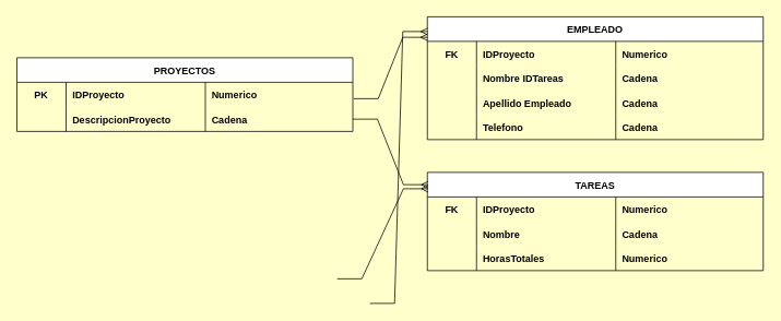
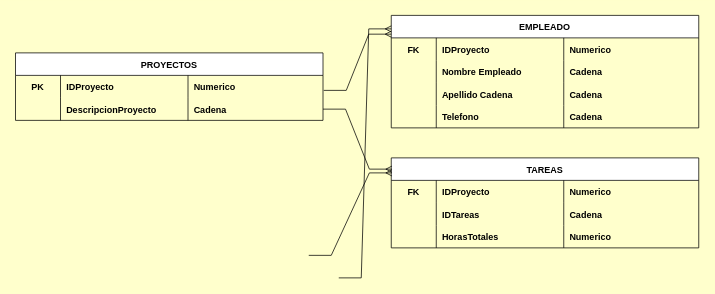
  <mxCell id="0" />
  <mxCell id="1" parent="0" />
  <mxCell id="2" value="PROYECTOS" style="shape=table;startSize=30;container=1;collapsible=1;childLayout=tableLayout;fixedRows=1;rowLines=0;fontStyle=1;align=center;resizeLast=1;" parent="1" vertex="1"><mxGeometry x="20" y="70" width="410" height="90" as="geometry" /></mxCell>
  <mxCell id="3" value="" style="shape=tableRow;horizontal=0;startSize=0;swimlaneHead=0;swimlaneBody=0;fillColor=none;collapsible=0;dropTarget=0;points=[[0,0.5],[1,0.5]];portConstraint=eastwest;top=0;left=0;right=0;bottom=0;" parent="2" vertex="1"><mxGeometry y="30" width="410" height="30" as="geometry" /></mxCell>
  <mxCell id="4" value="PK" style="shape=partialRectangle;connectable=0;fillColor=none;top=0;left=0;bottom=0;right=0;fontStyle=1;overflow=hidden;" parent="3" vertex="1"><mxGeometry width="60" height="30" as="geometry"><mxRectangle width="60" height="30" as="alternateBounds" /></mxGeometry></mxCell>
  <mxCell id="5" value="IDProyecto" style="shape=partialRectangle;connectable=0;fillColor=none;top=0;left=0;bottom=0;right=0;align=left;spacingLeft=6;fontStyle=1;overflow=hidden;strokeColor=none;" parent="3" vertex="1"><mxGeometry x="60" width="170" height="30" as="geometry"><mxRectangle width="170" height="30" as="alternateBounds" /></mxGeometry></mxCell>
  <mxCell id="6" value="Numerico" style="shape=partialRectangle;connectable=0;fillColor=none;top=0;left=0;bottom=0;right=0;align=left;spacingLeft=6;fontStyle=1;overflow=hidden;" parent="3" vertex="1"><mxGeometry x="230" width="180" height="30" as="geometry"><mxRectangle width="180" height="30" as="alternateBounds" /></mxGeometry></mxCell>
  <mxCell id="7" style="shape=tableRow;horizontal=0;startSize=0;swimlaneHead=0;swimlaneBody=0;fillColor=none;collapsible=0;dropTarget=0;points=[[0,0.5],[1,0.5]];portConstraint=eastwest;top=0;left=0;right=0;bottom=0;" parent="2" vertex="1"><mxGeometry y="60" width="410" height="30" as="geometry" /></mxCell>
  <mxCell id="8" style="shape=partialRectangle;connectable=0;fillColor=none;top=0;left=0;bottom=0;right=0;fontStyle=1;overflow=hidden;" parent="7" vertex="1"><mxGeometry width="60" height="30" as="geometry"><mxRectangle width="60" height="30" as="alternateBounds" /></mxGeometry></mxCell>
  <mxCell id="9" value="DescripcionProyecto" style="shape=partialRectangle;connectable=0;fillColor=none;top=0;left=0;bottom=0;right=0;align=left;spacingLeft=6;fontStyle=1;overflow=hidden;" parent="7" vertex="1"><mxGeometry x="60" width="170" height="30" as="geometry"><mxRectangle width="170" height="30" as="alternateBounds" /></mxGeometry></mxCell>
  <mxCell id="10" value="Cadena" style="shape=partialRectangle;connectable=0;fillColor=none;top=0;left=0;bottom=0;right=0;align=left;spacingLeft=6;fontStyle=1;overflow=hidden;" parent="7" vertex="1"><mxGeometry x="230" width="180" height="30" as="geometry"><mxRectangle width="180" height="30" as="alternateBounds" /></mxGeometry></mxCell>
  <mxCell id="11" value="EMPLEADO" style="shape=table;startSize=30;container=1;collapsible=1;childLayout=tableLayout;fixedRows=1;rowLines=0;fontStyle=1;align=center;resizeLast=1;" parent="1" vertex="1"><mxGeometry x="521" y="20" width="410" height="150" as="geometry" /></mxCell>
  <mxCell id="12" value="" style="shape=tableRow;horizontal=0;startSize=0;swimlaneHead=0;swimlaneBody=0;fillColor=none;collapsible=0;dropTarget=0;points=[[0,0.5],[1,0.5]];portConstraint=eastwest;top=0;left=0;right=0;bottom=0;" parent="11" vertex="1"><mxGeometry y="30" width="410" height="30" as="geometry" /></mxCell>
  <mxCell id="13" value="FK" style="shape=partialRectangle;connectable=0;fillColor=none;top=0;left=0;bottom=0;right=0;fontStyle=1;overflow=hidden;" parent="12" vertex="1"><mxGeometry width="60" height="30" as="geometry"><mxRectangle width="60" height="30" as="alternateBounds" /></mxGeometry></mxCell>
  <mxCell id="14" value="IDProyecto" style="shape=partialRectangle;connectable=0;fillColor=none;top=0;left=0;bottom=0;right=0;align=left;spacingLeft=6;fontStyle=1;overflow=hidden;strokeColor=none;" parent="12" vertex="1"><mxGeometry x="60" width="170" height="30" as="geometry"><mxRectangle width="170" height="30" as="alternateBounds" /></mxGeometry></mxCell>
  <mxCell id="15" value="Numerico" style="shape=partialRectangle;connectable=0;fillColor=none;top=0;left=0;bottom=0;right=0;align=left;spacingLeft=6;fontStyle=1;overflow=hidden;" parent="12" vertex="1"><mxGeometry x="230" width="180" height="30" as="geometry"><mxRectangle width="180" height="30" as="alternateBounds" /></mxGeometry></mxCell>
  <mxCell id="16" style="shape=tableRow;horizontal=0;startSize=0;swimlaneHead=0;swimlaneBody=0;fillColor=none;collapsible=0;dropTarget=0;points=[[0,0.5],[1,0.5]];portConstraint=eastwest;top=0;left=0;right=0;bottom=0;" parent="11" vertex="1"><mxGeometry y="60" width="410" height="30" as="geometry" /></mxCell>
  <mxCell id="17" style="shape=partialRectangle;connectable=0;fillColor=none;top=0;left=0;bottom=0;right=0;fontStyle=1;overflow=hidden;" parent="16" vertex="1"><mxGeometry width="60" height="30" as="geometry"><mxRectangle width="60" height="30" as="alternateBounds" /></mxGeometry></mxCell>
- <mxCell id="18" value="Nombre IDTareas" style="shape=partialRectangle;connectable=0;fillColor=none;top=0;left=0;bottom=0;right=0;align=left;spacingLeft=6;fontStyle=1;overflow=hidden;" parent="16" vertex="1"><mxGeometry x="60" width="170" height="30" as="geometry"><mxRectangle width="170" height="30" as="alternateBounds" /></mxGeometry></mxCell>
+ <mxCell id="18" value="Nombre Empleado" style="shape=partialRectangle;connectable=0;fillColor=none;top=0;left=0;bottom=0;right=0;align=left;spacingLeft=6;fontStyle=1;overflow=hidden;" parent="16" vertex="1"><mxGeometry x="60" width="170" height="30" as="geometry"><mxRectangle width="170" height="30" as="alternateBounds" /></mxGeometry></mxCell>
  <mxCell id="19" value="Cadena" style="shape=partialRectangle;connectable=0;fillColor=none;top=0;left=0;bottom=0;right=0;align=left;spacingLeft=6;fontStyle=1;overflow=hidden;" parent="16" vertex="1"><mxGeometry x="230" width="180" height="30" as="geometry"><mxRectangle width="180" height="30" as="alternateBounds" /></mxGeometry></mxCell>
  <mxCell id="20" style="shape=tableRow;horizontal=0;startSize=0;swimlaneHead=0;swimlaneBody=0;fillColor=none;collapsible=0;dropTarget=0;points=[[0,0.5],[1,0.5]];portConstraint=eastwest;top=0;left=0;right=0;bottom=0;" parent="11" vertex="1"><mxGeometry y="90" width="410" height="30" as="geometry" /></mxCell>
  <mxCell id="21" style="shape=partialRectangle;connectable=0;fillColor=none;top=0;left=0;bottom=0;right=0;fontStyle=1;overflow=hidden;" parent="20" vertex="1"><mxGeometry width="60" height="30" as="geometry"><mxRectangle width="60" height="30" as="alternateBounds" /></mxGeometry></mxCell>
- <mxCell id="22" value="Apellido Empleado" style="shape=partialRectangle;connectable=0;fillColor=none;top=0;left=0;bottom=0;right=0;align=left;spacingLeft=6;fontStyle=1;overflow=hidden;strokeColor=none;" parent="20" vertex="1"><mxGeometry x="60" width="170" height="30" as="geometry"><mxRectangle width="170" height="30" as="alternateBounds" /></mxGeometry></mxCell>
+ <mxCell id="22" value="Apellido Cadena" style="shape=partialRectangle;connectable=0;fillColor=none;top=0;left=0;bottom=0;right=0;align=left;spacingLeft=6;fontStyle=1;overflow=hidden;strokeColor=none;" parent="20" vertex="1"><mxGeometry x="60" width="170" height="30" as="geometry"><mxRectangle width="170" height="30" as="alternateBounds" /></mxGeometry></mxCell>
  <mxCell id="23" value="Cadena" style="shape=partialRectangle;connectable=0;fillColor=none;top=0;left=0;bottom=0;right=0;align=left;spacingLeft=6;fontStyle=1;overflow=hidden;" parent="20" vertex="1"><mxGeometry x="230" width="180" height="30" as="geometry"><mxRectangle width="180" height="30" as="alternateBounds" /></mxGeometry></mxCell>
  <mxCell id="24" style="shape=tableRow;horizontal=0;startSize=0;swimlaneHead=0;swimlaneBody=0;fillColor=none;collapsible=0;dropTarget=0;points=[[0,0.5],[1,0.5]];portConstraint=eastwest;top=0;left=0;right=0;bottom=0;" vertex="1" parent="11"><mxGeometry y="120" width="410" height="30" as="geometry" /></mxCell>
  <mxCell id="25" style="shape=partialRectangle;connectable=0;fillColor=none;top=0;left=0;bottom=0;right=0;fontStyle=1;overflow=hidden;" vertex="1" parent="24"><mxGeometry width="60" height="30" as="geometry"><mxRectangle width="60" height="30" as="alternateBounds" /></mxGeometry></mxCell>
  <mxCell id="26" value="Telefono" style="shape=partialRectangle;connectable=0;fillColor=none;top=0;left=0;bottom=0;right=0;align=left;spacingLeft=6;fontStyle=1;overflow=hidden;strokeColor=none;" vertex="1" parent="24"><mxGeometry x="60" width="170" height="30" as="geometry"><mxRectangle width="170" height="30" as="alternateBounds" /></mxGeometry></mxCell>
  <mxCell id="27" value="Cadena" style="shape=partialRectangle;connectable=0;fillColor=none;top=0;left=0;bottom=0;right=0;align=left;spacingLeft=6;fontStyle=1;overflow=hidden;" vertex="1" parent="24"><mxGeometry x="230" width="180" height="30" as="geometry"><mxRectangle width="180" height="30" as="alternateBounds" /></mxGeometry></mxCell>
  <mxCell id="28" value="" style="edgeStyle=entityRelationEdgeStyle;fontSize=12;html=1;endArrow=ERmany;rounded=0;exitX=0.995;exitY=-0.1;exitDx=0;exitDy=0;exitPerimeter=0;entryX=0;entryY=0.12;entryDx=0;entryDy=0;entryPerimeter=0;" edge="1" parent="1" target="11"><mxGeometry width="100" height="100" relative="1" as="geometry"><mxPoint x="451" y="370" as="sourcePoint" /><mxPoint x="11" y="450" as="targetPoint" /></mxGeometry></mxCell>
  <mxCell id="29" value="TAREAS" style="shape=table;startSize=30;container=1;collapsible=1;childLayout=tableLayout;fixedRows=1;rowLines=0;fontStyle=1;align=center;resizeLast=1;" vertex="1" parent="1"><mxGeometry x="521" y="210" width="410" height="120" as="geometry" /></mxCell>
  <mxCell id="30" value="" style="shape=tableRow;horizontal=0;startSize=0;swimlaneHead=0;swimlaneBody=0;fillColor=none;collapsible=0;dropTarget=0;points=[[0,0.5],[1,0.5]];portConstraint=eastwest;top=0;left=0;right=0;bottom=0;" vertex="1" parent="29"><mxGeometry y="30" width="410" height="30" as="geometry" /></mxCell>
  <mxCell id="31" value="FK" style="shape=partialRectangle;connectable=0;fillColor=none;top=0;left=0;bottom=0;right=0;fontStyle=1;overflow=hidden;" vertex="1" parent="30"><mxGeometry width="60" height="30" as="geometry"><mxRectangle width="60" height="30" as="alternateBounds" /></mxGeometry></mxCell>
  <mxCell id="32" value="IDProyecto" style="shape=partialRectangle;connectable=0;fillColor=none;top=0;left=0;bottom=0;right=0;align=left;spacingLeft=6;fontStyle=1;overflow=hidden;strokeColor=none;" vertex="1" parent="30"><mxGeometry x="60" width="170" height="30" as="geometry"><mxRectangle width="170" height="30" as="alternateBounds" /></mxGeometry></mxCell>
  <mxCell id="33" value="Numerico" style="shape=partialRectangle;connectable=0;fillColor=none;top=0;left=0;bottom=0;right=0;align=left;spacingLeft=6;fontStyle=1;overflow=hidden;" vertex="1" parent="30"><mxGeometry x="230" width="180" height="30" as="geometry"><mxRectangle width="180" height="30" as="alternateBounds" /></mxGeometry></mxCell>
  <mxCell id="34" style="shape=tableRow;horizontal=0;startSize=0;swimlaneHead=0;swimlaneBody=0;fillColor=none;collapsible=0;dropTarget=0;points=[[0,0.5],[1,0.5]];portConstraint=eastwest;top=0;left=0;right=0;bottom=0;" vertex="1" parent="29"><mxGeometry y="60" width="410" height="30" as="geometry" /></mxCell>
  <mxCell id="35" style="shape=partialRectangle;connectable=0;fillColor=none;top=0;left=0;bottom=0;right=0;fontStyle=1;overflow=hidden;" vertex="1" parent="34"><mxGeometry width="60" height="30" as="geometry"><mxRectangle width="60" height="30" as="alternateBounds" /></mxGeometry></mxCell>
- <mxCell id="36" value="Nombre" style="shape=partialRectangle;connectable=0;fillColor=none;top=0;left=0;bottom=0;right=0;align=left;spacingLeft=6;fontStyle=1;overflow=hidden;" vertex="1" parent="34"><mxGeometry x="60" width="170" height="30" as="geometry"><mxRectangle width="170" height="30" as="alternateBounds" /></mxGeometry></mxCell>
+ <mxCell id="36" value="IDTareas" style="shape=partialRectangle;connectable=0;fillColor=none;top=0;left=0;bottom=0;right=0;align=left;spacingLeft=6;fontStyle=1;overflow=hidden;" vertex="1" parent="34"><mxGeometry x="60" width="170" height="30" as="geometry"><mxRectangle width="170" height="30" as="alternateBounds" /></mxGeometry></mxCell>
  <mxCell id="37" value="Cadena" style="shape=partialRectangle;connectable=0;fillColor=none;top=0;left=0;bottom=0;right=0;align=left;spacingLeft=6;fontStyle=1;overflow=hidden;" vertex="1" parent="34"><mxGeometry x="230" width="180" height="30" as="geometry"><mxRectangle width="180" height="30" as="alternateBounds" /></mxGeometry></mxCell>
  <mxCell id="38" style="shape=tableRow;horizontal=0;startSize=0;swimlaneHead=0;swimlaneBody=0;fillColor=none;collapsible=0;dropTarget=0;points=[[0,0.5],[1,0.5]];portConstraint=eastwest;top=0;left=0;right=0;bottom=0;" vertex="1" parent="29"><mxGeometry y="90" width="410" height="30" as="geometry" /></mxCell>
  <mxCell id="39" style="shape=partialRectangle;connectable=0;fillColor=none;top=0;left=0;bottom=0;right=0;fontStyle=1;overflow=hidden;" vertex="1" parent="38"><mxGeometry width="60" height="30" as="geometry"><mxRectangle width="60" height="30" as="alternateBounds" /></mxGeometry></mxCell>
  <mxCell id="40" value="HorasTotales" style="shape=partialRectangle;connectable=0;fillColor=none;top=0;left=0;bottom=0;right=0;align=left;spacingLeft=6;fontStyle=1;overflow=hidden;strokeColor=none;" vertex="1" parent="38"><mxGeometry x="60" width="170" height="30" as="geometry"><mxRectangle width="170" height="30" as="alternateBounds" /></mxGeometry></mxCell>
  <mxCell id="41" value="Numerico" style="shape=partialRectangle;connectable=0;fillColor=none;top=0;left=0;bottom=0;right=0;align=left;spacingLeft=6;fontStyle=1;overflow=hidden;" vertex="1" parent="38"><mxGeometry x="230" width="180" height="30" as="geometry"><mxRectangle width="180" height="30" as="alternateBounds" /></mxGeometry></mxCell>
  <mxCell id="42" value="" style="edgeStyle=entityRelationEdgeStyle;fontSize=12;html=1;endArrow=ERmany;rounded=0;entryX=0;entryY=0.167;entryDx=0;entryDy=0;entryPerimeter=0;" edge="1" parent="1" target="11"><mxGeometry width="100" height="100" relative="1" as="geometry"><mxPoint x="431" y="120" as="sourcePoint" /><mxPoint x="511" y="30" as="targetPoint" /></mxGeometry></mxCell>
  <mxCell id="43" value="" style="edgeStyle=entityRelationEdgeStyle;fontSize=12;html=1;endArrow=ERmany;rounded=0;entryX=0.002;entryY=0.167;entryDx=0;entryDy=0;entryPerimeter=0;" edge="1" parent="1" target="29"><mxGeometry width="100" height="100" relative="1" as="geometry"><mxPoint x="411" y="339.96" as="sourcePoint" /><mxPoint x="481" y="250" as="targetPoint" /></mxGeometry></mxCell>
  <mxCell id="44" value="" style="edgeStyle=entityRelationEdgeStyle;fontSize=12;html=1;endArrow=ERmany;rounded=0;entryX=0.002;entryY=0.125;entryDx=0;entryDy=0;entryPerimeter=0;exitX=1;exitY=0.5;exitDx=0;exitDy=0;" edge="1" parent="1" source="7" target="29"><mxGeometry width="100" height="100" relative="1" as="geometry"><mxPoint x="431" y="130" as="sourcePoint" /><mxPoint x="491" y="227.53" as="targetPoint" /></mxGeometry></mxCell>
